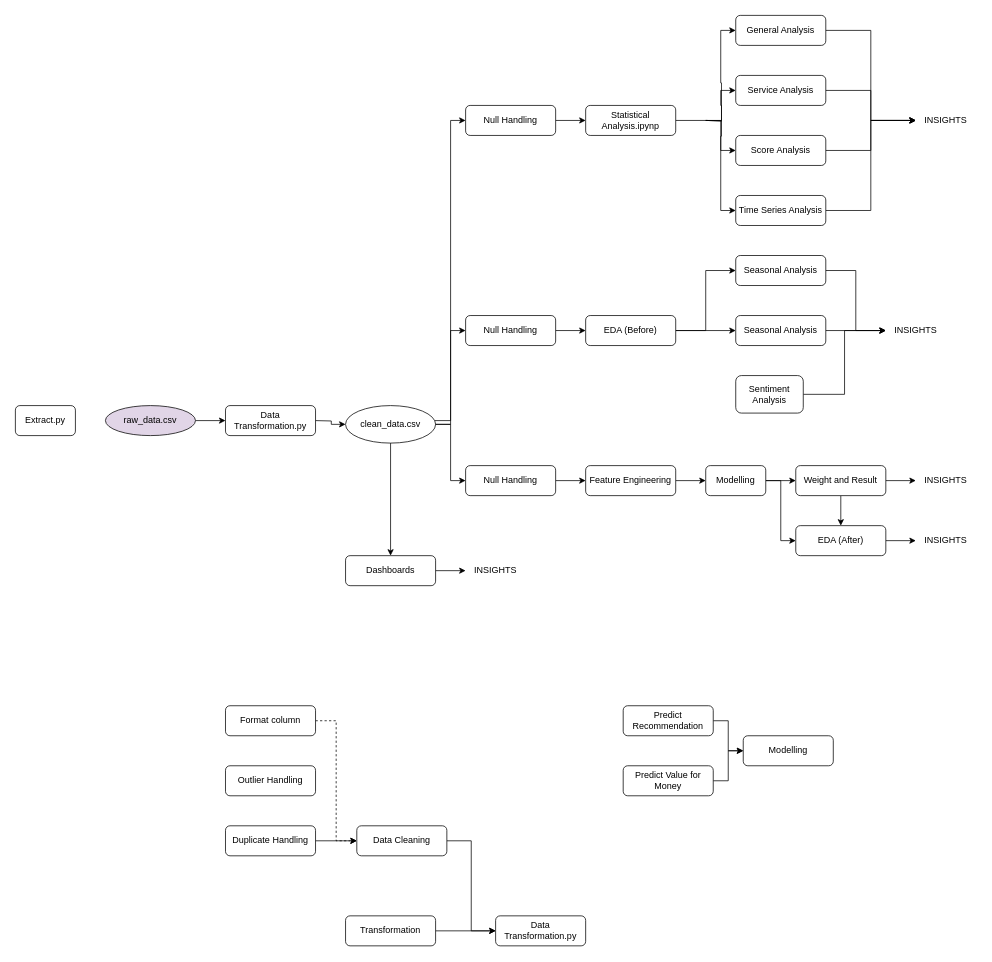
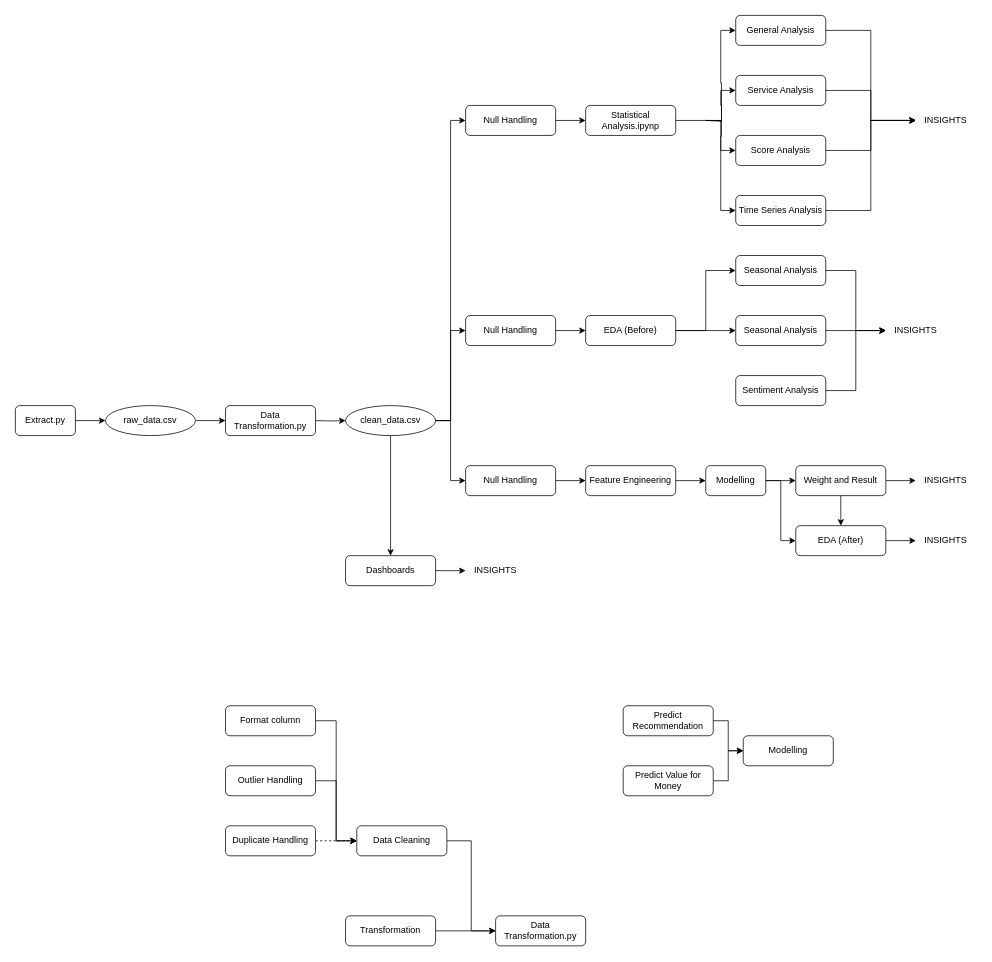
  <mxCell id="0" />
  <mxCell id="1" parent="0" />
+ <mxCell id="2" value="" style="edgeStyle=orthogonalEdgeStyle;rounded=0;orthogonalLoop=1;jettySize=auto;html=1;" parent="1" source="3" target="5" edge="1"><mxGeometry relative="1" as="geometry" /></mxCell>
  <mxCell id="3" value="Extract.py" style="rounded=1;whiteSpace=wrap;html=1;fontSize=12;glass=0;strokeWidth=1;shadow=0;" parent="1" vertex="1"><mxGeometry x="20" y="540" width="80" height="40" as="geometry" /></mxCell>
  <mxCell id="4" value="" style="edgeStyle=orthogonalEdgeStyle;rounded=0;orthogonalLoop=1;jettySize=auto;html=1;" parent="1" source="5" target="7" edge="1"><mxGeometry relative="1" as="geometry" /></mxCell>
- <mxCell id="5" value="raw_data.csv" style="ellipse;whiteSpace=wrap;html=1;rounded=1;glass=0;strokeWidth=1;shadow=0;fillColor=#e1d5e7;" parent="1" vertex="1"><mxGeometry x="140" y="540" width="120" height="40" as="geometry" /></mxCell>
+ <mxCell id="5" value="raw_data.csv" style="ellipse;whiteSpace=wrap;html=1;rounded=1;glass=0;strokeWidth=1;shadow=0;" parent="1" vertex="1"><mxGeometry x="140" y="540" width="120" height="40" as="geometry" /></mxCell>
  <mxCell id="6" value="" style="edgeStyle=orthogonalEdgeStyle;rounded=0;orthogonalLoop=1;jettySize=auto;html=1;entryX=0;entryY=0.5;entryDx=0;entryDy=0;" parent="1" target="10" edge="1"><mxGeometry relative="1" as="geometry"><mxPoint x="420" y="560" as="sourcePoint" /><mxPoint x="500" y="560" as="targetPoint" /></mxGeometry></mxCell>
  <mxCell id="7" value="Data Transformation.py" style="rounded=1;whiteSpace=wrap;html=1;glass=0;strokeWidth=1;shadow=0;" parent="1" vertex="1"><mxGeometry x="300" y="540" width="120" height="40" as="geometry" /></mxCell>
  <mxCell id="8" style="edgeStyle=orthogonalEdgeStyle;rounded=0;orthogonalLoop=1;jettySize=auto;html=1;entryX=0;entryY=0.5;entryDx=0;entryDy=0;" parent="1" source="61" target="20" edge="1"><mxGeometry relative="1" as="geometry"><mxPoint x="900" y="630" as="sourcePoint" /></mxGeometry></mxCell>
  <mxCell id="9" style="edgeStyle=orthogonalEdgeStyle;rounded=0;orthogonalLoop=1;jettySize=auto;html=1;entryX=0.5;entryY=0;entryDx=0;entryDy=0;" parent="1" source="10" target="27" edge="1"><mxGeometry relative="1" as="geometry"><mxPoint x="520" y="820" as="targetPoint" /></mxGeometry></mxCell>
- <mxCell id="10" value="clean_data.csv" style="ellipse;whiteSpace=wrap;html=1;rounded=1;glass=0;strokeWidth=1;shadow=0;" parent="1" vertex="1"><mxGeometry x="460" y="540" width="120" height="50" as="geometry" /></mxCell>
+ <mxCell id="10" value="clean_data.csv" style="ellipse;whiteSpace=wrap;html=1;rounded=1;glass=0;strokeWidth=1;shadow=0;" parent="1" vertex="1"><mxGeometry x="460" y="540" width="120" height="40" as="geometry" /></mxCell>
  <mxCell id="11" style="edgeStyle=orthogonalEdgeStyle;rounded=0;orthogonalLoop=1;jettySize=auto;html=1;exitX=1;exitY=0.5;exitDx=0;exitDy=0;entryX=0;entryY=0.5;entryDx=0;entryDy=0;" edge="1" parent="1" target="59"><mxGeometry relative="1" as="geometry"><mxPoint x="940" y="160" as="sourcePoint" /></mxGeometry></mxCell>
  <mxCell id="12" style="edgeStyle=orthogonalEdgeStyle;rounded=0;orthogonalLoop=1;jettySize=auto;html=1;entryX=0;entryY=0.5;entryDx=0;entryDy=0;" edge="1" parent="1" target="53"><mxGeometry relative="1" as="geometry"><mxPoint x="940" y="160" as="sourcePoint" /></mxGeometry></mxCell>
  <mxCell id="13" style="edgeStyle=orthogonalEdgeStyle;rounded=0;orthogonalLoop=1;jettySize=auto;html=1;entryX=0;entryY=0.5;entryDx=0;entryDy=0;" edge="1" parent="1" target="55"><mxGeometry relative="1" as="geometry"><mxPoint x="940" y="160" as="sourcePoint" /></mxGeometry></mxCell>
  <mxCell id="14" style="edgeStyle=orthogonalEdgeStyle;rounded=0;orthogonalLoop=1;jettySize=auto;html=1;entryX=0;entryY=0.5;entryDx=0;entryDy=0;exitX=1;exitY=0.5;exitDx=0;exitDy=0;" edge="1" parent="1" source="15" target="57"><mxGeometry relative="1" as="geometry"><mxPoint x="940" y="160" as="sourcePoint" /><Array as="points"><mxPoint x="960" y="160" /><mxPoint x="960" y="280" /></Array></mxGeometry></mxCell>
  <mxCell id="15" value="Statistical Analysis.ipynp" style="rounded=1;whiteSpace=wrap;html=1;fontSize=12;glass=0;strokeWidth=1;shadow=0;" parent="1" vertex="1"><mxGeometry x="780" y="140" width="120" height="40" as="geometry" /></mxCell>
  <mxCell id="16" style="edgeStyle=orthogonalEdgeStyle;rounded=0;orthogonalLoop=1;jettySize=auto;html=1;entryX=0;entryY=0.5;entryDx=0;entryDy=0;" edge="1" parent="1" source="17" target="66"><mxGeometry relative="1" as="geometry" /></mxCell>
- <mxCell id="17" value="Sentiment Analysis" style="rounded=1;whiteSpace=wrap;html=1;fontSize=12;glass=0;strokeWidth=1;shadow=0;" parent="1" vertex="1"><mxGeometry x="980" y="500" width="90" height="50" as="geometry" /></mxCell>
+ <mxCell id="17" value="Sentiment Analysis" style="rounded=1;whiteSpace=wrap;html=1;fontSize=12;glass=0;strokeWidth=1;shadow=0;" parent="1" vertex="1"><mxGeometry x="980" y="500" width="120" height="40" as="geometry" /></mxCell>
  <mxCell id="18" value="" style="edgeStyle=orthogonalEdgeStyle;rounded=0;orthogonalLoop=1;jettySize=auto;html=1;entryX=0;entryY=0.5;entryDx=0;entryDy=0;" parent="1" source="20" target="22" edge="1"><mxGeometry relative="1" as="geometry" /></mxCell>
  <mxCell id="19" style="edgeStyle=orthogonalEdgeStyle;rounded=0;orthogonalLoop=1;jettySize=auto;html=1;exitX=1;exitY=0.5;exitDx=0;exitDy=0;entryX=0;entryY=0.5;entryDx=0;entryDy=0;" parent="1" source="20" target="25" edge="1"><mxGeometry relative="1" as="geometry" /></mxCell>
  <mxCell id="20" value="Modelling" style="rounded=1;whiteSpace=wrap;html=1;fontSize=12;glass=0;strokeWidth=1;shadow=0;" parent="1" vertex="1"><mxGeometry x="940" y="620" width="80" height="40" as="geometry" /></mxCell>
  <mxCell id="21" style="edgeStyle=orthogonalEdgeStyle;rounded=0;orthogonalLoop=1;jettySize=auto;html=1;exitX=1;exitY=0.5;exitDx=0;exitDy=0;" parent="1" source="22" target="31" edge="1"><mxGeometry relative="1" as="geometry" /></mxCell>
  <mxCell id="22" value="EDA (After)" style="rounded=1;whiteSpace=wrap;html=1;fontSize=12;glass=0;strokeWidth=1;shadow=0;" parent="1" vertex="1"><mxGeometry x="1060" y="700" width="120" height="40" as="geometry" /></mxCell>
  <mxCell id="23" style="edgeStyle=orthogonalEdgeStyle;rounded=0;orthogonalLoop=1;jettySize=auto;html=1;exitX=0.5;exitY=1;exitDx=0;exitDy=0;" parent="1" source="25" target="22" edge="1"><mxGeometry relative="1" as="geometry" /></mxCell>
  <mxCell id="24" style="edgeStyle=orthogonalEdgeStyle;rounded=0;orthogonalLoop=1;jettySize=auto;html=1;" parent="1" source="25" target="29" edge="1"><mxGeometry relative="1" as="geometry" /></mxCell>
  <mxCell id="25" value="Weight and Result" style="rounded=1;whiteSpace=wrap;html=1;" parent="1" vertex="1"><mxGeometry x="1060" y="620" width="120" height="40" as="geometry" /></mxCell>
  <mxCell id="26" style="edgeStyle=orthogonalEdgeStyle;rounded=0;orthogonalLoop=1;jettySize=auto;html=1;entryX=0;entryY=0.5;entryDx=0;entryDy=0;" parent="1" source="27" target="30" edge="1"><mxGeometry relative="1" as="geometry" /></mxCell>
  <mxCell id="27" value="Dashboards" style="rounded=1;whiteSpace=wrap;html=1;" parent="1" vertex="1"><mxGeometry x="460" y="740" width="120" height="40" as="geometry" /></mxCell>
  <mxCell id="28" value="INSIGHTS" style="text;html=1;align=center;verticalAlign=middle;whiteSpace=wrap;rounded=0;" parent="1" vertex="1"><mxGeometry x="1220" y="140" width="80" height="40" as="geometry" /></mxCell>
  <mxCell id="29" value="INSIGHTS" style="text;html=1;align=center;verticalAlign=middle;whiteSpace=wrap;rounded=0;" parent="1" vertex="1"><mxGeometry x="1220" y="620" width="80" height="40" as="geometry" /></mxCell>
  <mxCell id="30" value="INSIGHTS" style="text;html=1;align=center;verticalAlign=middle;whiteSpace=wrap;rounded=0;" parent="1" vertex="1"><mxGeometry x="620" y="740" width="80" height="40" as="geometry" /></mxCell>
  <mxCell id="31" value="INSIGHTS" style="text;html=1;align=center;verticalAlign=middle;whiteSpace=wrap;rounded=0;" parent="1" vertex="1"><mxGeometry x="1220" y="700" width="80" height="40" as="geometry" /></mxCell>
  <mxCell id="32" value="Data Transformation.py" style="rounded=1;whiteSpace=wrap;html=1;glass=0;strokeWidth=1;shadow=0;" parent="1" vertex="1"><mxGeometry x="660" y="1220" width="120" height="40" as="geometry" /></mxCell>
  <mxCell id="33" style="edgeStyle=orthogonalEdgeStyle;rounded=0;orthogonalLoop=1;jettySize=auto;html=1;entryX=0;entryY=0.5;entryDx=0;entryDy=0;" parent="1" source="34" target="32" edge="1"><mxGeometry relative="1" as="geometry" /></mxCell>
  <mxCell id="34" value="Data Cleaning" style="rounded=1;whiteSpace=wrap;html=1;glass=0;strokeWidth=1;shadow=0;" parent="1" vertex="1"><mxGeometry x="475" y="1100" width="120" height="40" as="geometry" /></mxCell>
  <mxCell id="35" style="edgeStyle=orthogonalEdgeStyle;rounded=0;orthogonalLoop=1;jettySize=auto;html=1;entryX=0;entryY=0.5;entryDx=0;entryDy=0;" parent="1" source="36" target="32" edge="1"><mxGeometry relative="1" as="geometry"><mxPoint x="660" y="1240" as="targetPoint" /></mxGeometry></mxCell>
  <mxCell id="36" value="Transformation" style="rounded=1;whiteSpace=wrap;html=1;glass=0;strokeWidth=1;shadow=0;" parent="1" vertex="1"><mxGeometry x="460" y="1220" width="120" height="40" as="geometry" /></mxCell>
- <mxCell id="37" style="edgeStyle=orthogonalEdgeStyle;rounded=0;orthogonalLoop=1;jettySize=auto;html=1;entryX=0;entryY=0.5;entryDx=0;entryDy=0;dashed=1;" parent="1" source="38" target="34" edge="1"><mxGeometry relative="1" as="geometry" /></mxCell>
+ <mxCell id="37" style="edgeStyle=orthogonalEdgeStyle;rounded=0;orthogonalLoop=1;jettySize=auto;html=1;entryX=0;entryY=0.5;entryDx=0;entryDy=0;" parent="1" source="38" target="34" edge="1"><mxGeometry relative="1" as="geometry" /></mxCell>
  <mxCell id="38" value="Format column" style="rounded=1;whiteSpace=wrap;html=1;glass=0;strokeWidth=1;shadow=0;" parent="1" vertex="1"><mxGeometry x="300" y="940" width="120" height="40" as="geometry" /></mxCell>
+ <mxCell id="39" value="" style="edgeStyle=orthogonalEdgeStyle;rounded=0;orthogonalLoop=1;jettySize=auto;html=1;entryX=0;entryY=0.5;entryDx=0;entryDy=0;" parent="1" source="40" target="34" edge="1"><mxGeometry relative="1" as="geometry" /></mxCell>
  <mxCell id="40" value="Outlier Handling" style="rounded=1;whiteSpace=wrap;html=1;glass=0;strokeWidth=1;shadow=0;" parent="1" vertex="1"><mxGeometry x="300" y="1020" width="120" height="40" as="geometry" /></mxCell>
- <mxCell id="41" value="" style="edgeStyle=orthogonalEdgeStyle;rounded=0;orthogonalLoop=1;jettySize=auto;html=1;" parent="1" source="42" target="34" edge="1"><mxGeometry relative="1" as="geometry" /></mxCell>
+ <mxCell id="41" value="" style="edgeStyle=orthogonalEdgeStyle;rounded=0;orthogonalLoop=1;jettySize=auto;html=1;dashed=1;" parent="1" source="42" target="34" edge="1"><mxGeometry relative="1" as="geometry" /></mxCell>
  <mxCell id="42" value="Duplicate Handling" style="rounded=1;whiteSpace=wrap;html=1;glass=0;strokeWidth=1;shadow=0;" parent="1" vertex="1"><mxGeometry x="300" y="1100" width="120" height="40" as="geometry" /></mxCell>
  <mxCell id="43" value="" style="edgeStyle=orthogonalEdgeStyle;rounded=0;orthogonalLoop=1;jettySize=auto;html=1;entryX=0;entryY=0.5;entryDx=0;entryDy=0;" edge="1" parent="1" source="10" target="45"><mxGeometry relative="1" as="geometry"><mxPoint x="580" y="560" as="sourcePoint" /><mxPoint x="740" y="480" as="targetPoint" /><Array as="points"><mxPoint x="600" y="560" /><mxPoint x="600" y="160" /></Array></mxGeometry></mxCell>
  <mxCell id="44" value="" style="edgeStyle=orthogonalEdgeStyle;rounded=0;orthogonalLoop=1;jettySize=auto;html=1;" edge="1" parent="1" source="45" target="15"><mxGeometry relative="1" as="geometry" /></mxCell>
  <mxCell id="45" value="Null Handling" style="rounded=1;whiteSpace=wrap;html=1;glass=0;strokeWidth=1;shadow=0;" vertex="1" parent="1"><mxGeometry x="620" y="140" width="120" height="40" as="geometry" /></mxCell>
  <mxCell id="46" style="edgeStyle=orthogonalEdgeStyle;rounded=0;orthogonalLoop=1;jettySize=auto;html=1;" edge="1" parent="1" source="48" target="63"><mxGeometry relative="1" as="geometry" /></mxCell>
  <mxCell id="47" style="edgeStyle=orthogonalEdgeStyle;rounded=0;orthogonalLoop=1;jettySize=auto;html=1;entryX=0;entryY=0.5;entryDx=0;entryDy=0;" edge="1" parent="1" source="48" target="65"><mxGeometry relative="1" as="geometry" /></mxCell>
  <mxCell id="48" value="EDA (Before)" style="rounded=1;whiteSpace=wrap;html=1;fontSize=12;glass=0;strokeWidth=1;shadow=0;" vertex="1" parent="1"><mxGeometry x="780" y="420" width="120" height="40" as="geometry" /></mxCell>
  <mxCell id="49" value="" style="edgeStyle=orthogonalEdgeStyle;rounded=0;orthogonalLoop=1;jettySize=auto;html=1;" edge="1" parent="1" source="50" target="48"><mxGeometry relative="1" as="geometry" /></mxCell>
  <mxCell id="50" value="Null Handling" style="rounded=1;whiteSpace=wrap;html=1;glass=0;strokeWidth=1;shadow=0;" vertex="1" parent="1"><mxGeometry x="620" y="420" width="120" height="40" as="geometry" /></mxCell>
  <mxCell id="51" value="" style="endArrow=classic;html=1;rounded=0;entryX=0;entryY=0.5;entryDx=0;entryDy=0;exitX=1;exitY=0.5;exitDx=0;exitDy=0;edgeStyle=orthogonalEdgeStyle;" edge="1" parent="1" source="10" target="50"><mxGeometry width="50" height="50" relative="1" as="geometry"><mxPoint x="600" y="440" as="sourcePoint" /><mxPoint x="650" y="390" as="targetPoint" /></mxGeometry></mxCell>
  <mxCell id="52" style="edgeStyle=orthogonalEdgeStyle;rounded=0;orthogonalLoop=1;jettySize=auto;html=1;entryX=0;entryY=0.5;entryDx=0;entryDy=0;" edge="1" parent="1" source="53" target="28"><mxGeometry relative="1" as="geometry" /></mxCell>
  <mxCell id="53" value="Service Analysis" style="rounded=1;whiteSpace=wrap;html=1;" vertex="1" parent="1"><mxGeometry x="980" y="100" width="120" height="40" as="geometry" /></mxCell>
  <mxCell id="54" style="edgeStyle=orthogonalEdgeStyle;rounded=0;orthogonalLoop=1;jettySize=auto;html=1;entryX=0;entryY=0.5;entryDx=0;entryDy=0;" edge="1" parent="1" source="55" target="28"><mxGeometry relative="1" as="geometry" /></mxCell>
  <mxCell id="55" value="Score Analysis" style="rounded=1;whiteSpace=wrap;html=1;" vertex="1" parent="1"><mxGeometry x="980" y="180" width="120" height="40" as="geometry" /></mxCell>
  <mxCell id="56" style="edgeStyle=orthogonalEdgeStyle;rounded=0;orthogonalLoop=1;jettySize=auto;html=1;entryX=0;entryY=0.5;entryDx=0;entryDy=0;" edge="1" parent="1" source="57" target="28"><mxGeometry relative="1" as="geometry" /></mxCell>
  <mxCell id="57" value="Time Series Analysis" style="rounded=1;whiteSpace=wrap;html=1;" vertex="1" parent="1"><mxGeometry x="980" y="260" width="120" height="40" as="geometry" /></mxCell>
  <mxCell id="58" style="edgeStyle=orthogonalEdgeStyle;rounded=0;orthogonalLoop=1;jettySize=auto;html=1;entryX=0;entryY=0.5;entryDx=0;entryDy=0;" edge="1" parent="1" source="59" target="28"><mxGeometry relative="1" as="geometry" /></mxCell>
  <mxCell id="59" value="General Analysis" style="rounded=1;whiteSpace=wrap;html=1;" vertex="1" parent="1"><mxGeometry x="980" width="120" height="40" as="geometry" y="20" /></mxCell>
  <mxCell id="60" value="" style="edgeStyle=orthogonalEdgeStyle;rounded=0;orthogonalLoop=1;jettySize=auto;html=1;exitX=1;exitY=0.5;exitDx=0;exitDy=0;entryX=0;entryY=0.5;entryDx=0;entryDy=0;" edge="1" parent="1" source="68" target="61"><mxGeometry relative="1" as="geometry"><mxPoint x="580" y="560" as="sourcePoint" /><mxPoint x="620" y="630" as="targetPoint" /></mxGeometry></mxCell>
  <mxCell id="61" value="Feature Engineering" style="rounded=1;whiteSpace=wrap;html=1;" vertex="1" parent="1"><mxGeometry x="780" y="620" width="120" height="40" as="geometry" /></mxCell>
  <mxCell id="62" value="" style="edgeStyle=orthogonalEdgeStyle;rounded=0;orthogonalLoop=1;jettySize=auto;html=1;" edge="1" parent="1" source="63" target="66"><mxGeometry relative="1" as="geometry" /></mxCell>
  <mxCell id="63" value="Seasonal Analysis" style="rounded=1;whiteSpace=wrap;html=1;fontSize=12;glass=0;strokeWidth=1;shadow=0;" vertex="1" parent="1"><mxGeometry x="980" y="420" width="120" height="40" as="geometry" /></mxCell>
  <mxCell id="64" style="edgeStyle=orthogonalEdgeStyle;rounded=0;orthogonalLoop=1;jettySize=auto;html=1;entryX=0;entryY=0.5;entryDx=0;entryDy=0;" edge="1" parent="1" source="65" target="66"><mxGeometry relative="1" as="geometry" /></mxCell>
  <mxCell id="65" value="Seasonal Analysis" style="rounded=1;whiteSpace=wrap;html=1;fontSize=12;glass=0;strokeWidth=1;shadow=0;" vertex="1" parent="1"><mxGeometry x="980" y="340" width="120" height="40" as="geometry" /></mxCell>
  <mxCell id="66" value="INSIGHTS" style="text;html=1;align=center;verticalAlign=middle;whiteSpace=wrap;rounded=0;" vertex="1" parent="1"><mxGeometry x="1180" y="420" width="80" height="40" as="geometry" /></mxCell>
  <mxCell id="67" value="" style="edgeStyle=orthogonalEdgeStyle;rounded=0;orthogonalLoop=1;jettySize=auto;html=1;exitX=1;exitY=0.5;exitDx=0;exitDy=0;entryX=0;entryY=0.5;entryDx=0;entryDy=0;" edge="1" parent="1" source="10" target="68"><mxGeometry relative="1" as="geometry"><mxPoint x="580" y="560" as="sourcePoint" /><mxPoint x="780" y="640" as="targetPoint" /></mxGeometry></mxCell>
  <mxCell id="68" value="Null Handling" style="rounded=1;whiteSpace=wrap;html=1;" vertex="1" parent="1"><mxGeometry x="620" y="620" width="120" height="40" as="geometry" /></mxCell>
  <mxCell id="69" style="edgeStyle=orthogonalEdgeStyle;rounded=0;orthogonalLoop=1;jettySize=auto;html=1;entryX=0;entryY=0.5;entryDx=0;entryDy=0;" edge="1" parent="1" source="70" target="73"><mxGeometry relative="1" as="geometry" /></mxCell>
  <mxCell id="70" value="Predict Recommendation" style="rounded=1;whiteSpace=wrap;html=1;" vertex="1" parent="1"><mxGeometry x="830" y="940" width="120" height="40" as="geometry" /></mxCell>
  <mxCell id="71" value="" style="edgeStyle=orthogonalEdgeStyle;rounded=0;orthogonalLoop=1;jettySize=auto;html=1;" edge="1" parent="1" source="72" target="73"><mxGeometry relative="1" as="geometry" /></mxCell>
  <mxCell id="72" value="Predict Value for Money" style="rounded=1;whiteSpace=wrap;html=1;" vertex="1" parent="1"><mxGeometry x="830" y="1020" width="120" height="40" as="geometry" /></mxCell>
  <mxCell id="73" value="Modelling" style="rounded=1;whiteSpace=wrap;html=1;" vertex="1" parent="1"><mxGeometry x="990" y="980" width="120" height="40" as="geometry" /></mxCell>
